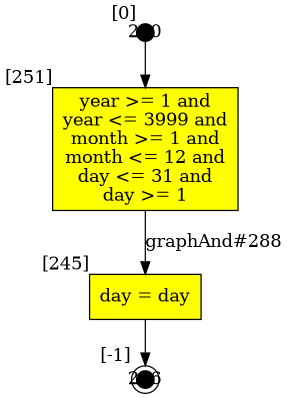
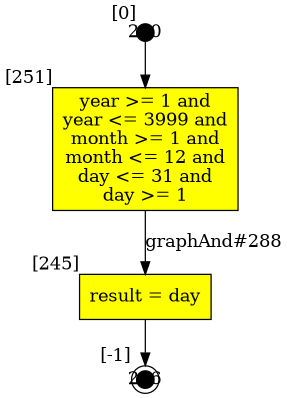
  digraph {
    node [fillcolor=yellow shape=box style=filled]
-   n1 [label="day = day" xlabel="[245]"]
+   n1 [label="result = day" xlabel="[245]"]
    246 [fillcolor=black fixedsize=true height=.2 shape=doublecircle width=.2 xlabel="[-1]"]
    250 [fillcolor=black fixedsize=true height=.2 shape=circle width=.2 xlabel="[0]"]
    n4 [label="year >= 1 and\nyear <= 3999 and\nmonth >= 1 and\nmonth <= 12 and\nday <= 31 and\nday >= 1\n" xlabel="[251]"]
    n1 -> 246
    250 -> n4
    n4 -> n1 [label="graphAnd#288"]
  }
